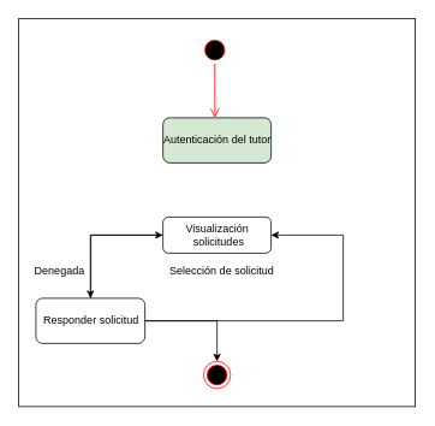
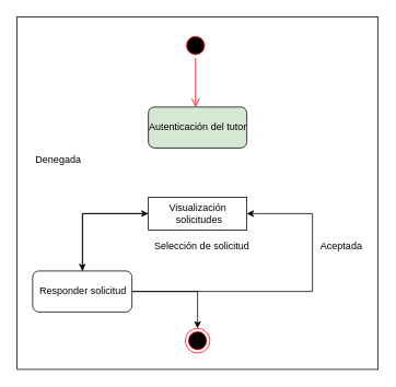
  <mxCell id="0" />
  <mxCell id="1" parent="0" />
  <mxCell id="2" value="" style="html=1;" vertex="1" parent="1"><mxGeometry x="20" y="20" width="440" height="430" as="geometry" /></mxCell>
  <mxCell id="3" value="Autenticación del tutor" style="html=1;rounded=1;fillColor=#d5e8d4;" vertex="1" parent="1"><mxGeometry x="180" y="130" width="120" height="50" as="geometry" /></mxCell>
  <mxCell id="4" style="edgeStyle=orthogonalEdgeStyle;rounded=0;orthogonalLoop=1;jettySize=auto;html=1;entryX=0.5;entryY=0;entryDx=0;entryDy=0;" edge="1" parent="1" source="5" target="9"><mxGeometry relative="1" as="geometry" /></mxCell>
- <mxCell id="5" value="Visualización&lt;br&gt;&amp;nbsp;solicitudes" style="html=1;rounded=1;" vertex="1" parent="1"><mxGeometry x="180" y="240" width="120" height="40" as="geometry" /></mxCell>
+ <mxCell id="5" value="Visualización&lt;br&gt;&amp;nbsp;solicitudes" style="html=1;rounded=0;" vertex="1" parent="1"><mxGeometry x="180" y="240" width="120" height="40" as="geometry" /></mxCell>
  <mxCell id="6" style="edgeStyle=orthogonalEdgeStyle;rounded=0;orthogonalLoop=1;jettySize=auto;html=1;entryX=1;entryY=0.5;entryDx=0;entryDy=0;exitX=1;exitY=0.5;exitDx=0;exitDy=0;" edge="1" parent="1" source="9" target="5"><mxGeometry relative="1" as="geometry"><Array as="points"><mxPoint x="380" y="355" /><mxPoint x="380" y="260" /></Array></mxGeometry></mxCell>
  <mxCell id="7" style="edgeStyle=orthogonalEdgeStyle;rounded=0;orthogonalLoop=1;jettySize=auto;html=1;entryX=0;entryY=0.5;entryDx=0;entryDy=0;exitX=0;exitY=0.5;exitDx=0;exitDy=0;" edge="1" parent="1" source="9" target="5"><mxGeometry relative="1" as="geometry"><Array as="points"><mxPoint x="100" y="355" /><mxPoint x="100" y="260" /></Array></mxGeometry></mxCell>
  <mxCell id="8" style="edgeStyle=orthogonalEdgeStyle;rounded=0;orthogonalLoop=1;jettySize=auto;html=1;" edge="1" parent="1" source="9" target="15"><mxGeometry relative="1" as="geometry" /></mxCell>
  <mxCell id="9" value="Responder solicitud" style="html=1;rounded=1;" vertex="1" parent="1"><mxGeometry x="39" y="330" width="121" height="50" as="geometry" /></mxCell>
  <mxCell id="10" value="" style="ellipse;html=1;shape=startState;fillColor=#000000;strokeColor=#ff0000;" vertex="1" parent="1"><mxGeometry x="222.5" y="40" width="30" height="30" as="geometry" /></mxCell>
  <mxCell id="11" value="" style="edgeStyle=orthogonalEdgeStyle;html=1;verticalAlign=bottom;endArrow=open;endSize=8;strokeColor=#ff0000;" edge="1" source="10" parent="1"><mxGeometry relative="1" as="geometry"><mxPoint x="237.5" y="130" as="targetPoint" /></mxGeometry></mxCell>
  <mxCell id="12" value="Selección de solicitud" style="text;html=1;align=center;verticalAlign=middle;resizable=0;points=[];autosize=1;" vertex="1" parent="1"><mxGeometry x="180" y="290" width="130" height="20" as="geometry" /></mxCell>
- <mxCell id="14" value="Denegada" style="text;html=1;align=center;verticalAlign=middle;resizable=0;points=[];autosize=1;" vertex="1" parent="1"><mxGeometry x="30" y="290" width="70" height="20" as="geometry" /></mxCell>
+ <mxCell id="13" value="Aceptada" style="text;html=1;align=center;verticalAlign=middle;resizable=0;points=[];autosize=1;" vertex="1" parent="1"><mxGeometry x="380" y="290" width="70" height="20" as="geometry" /></mxCell>
+ <mxCell id="14" value="Denegada" style="text;html=1;align=center;verticalAlign=middle;resizable=0;points=[];autosize=1;" vertex="1" parent="1"><mxGeometry x="35" y="185" width="70" height="20" as="geometry" /></mxCell>
  <mxCell id="15" value="" style="ellipse;html=1;shape=endState;fillColor=#000000;strokeColor=#ff0000;" vertex="1" parent="1"><mxGeometry x="225" y="400" width="30" height="30" as="geometry" /></mxCell>
